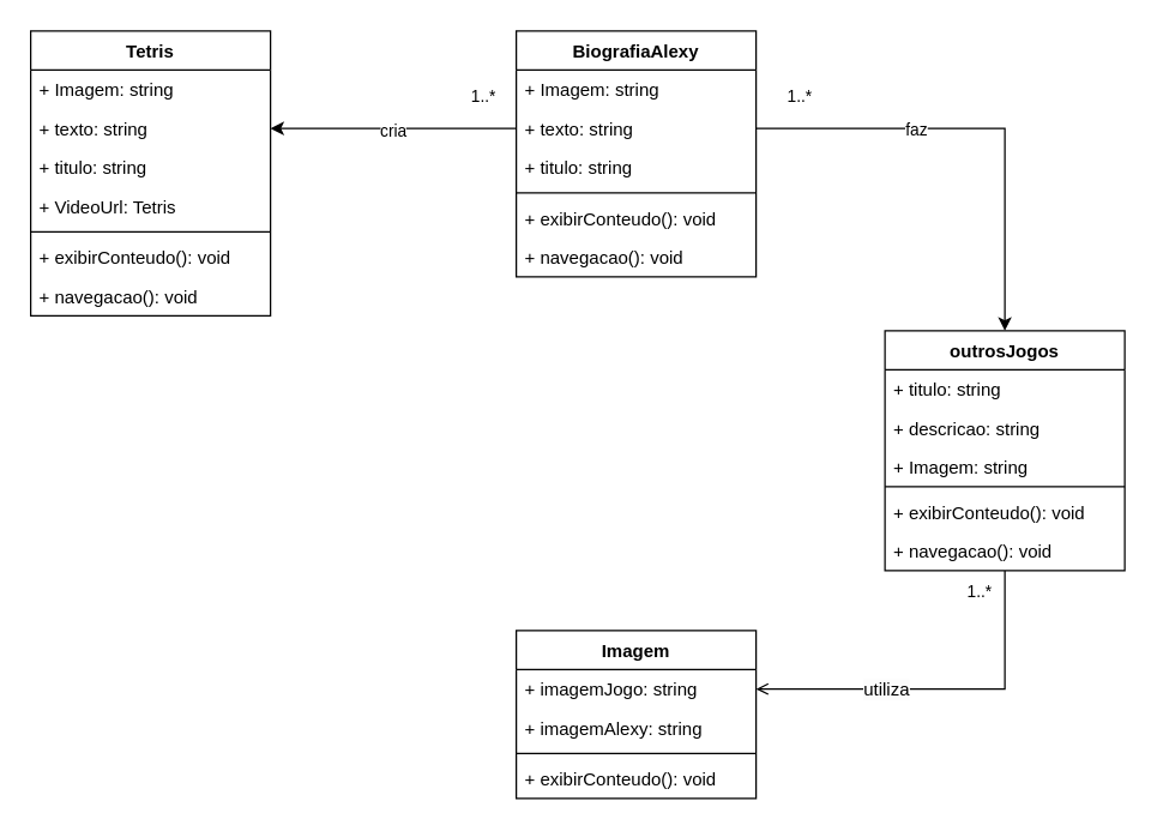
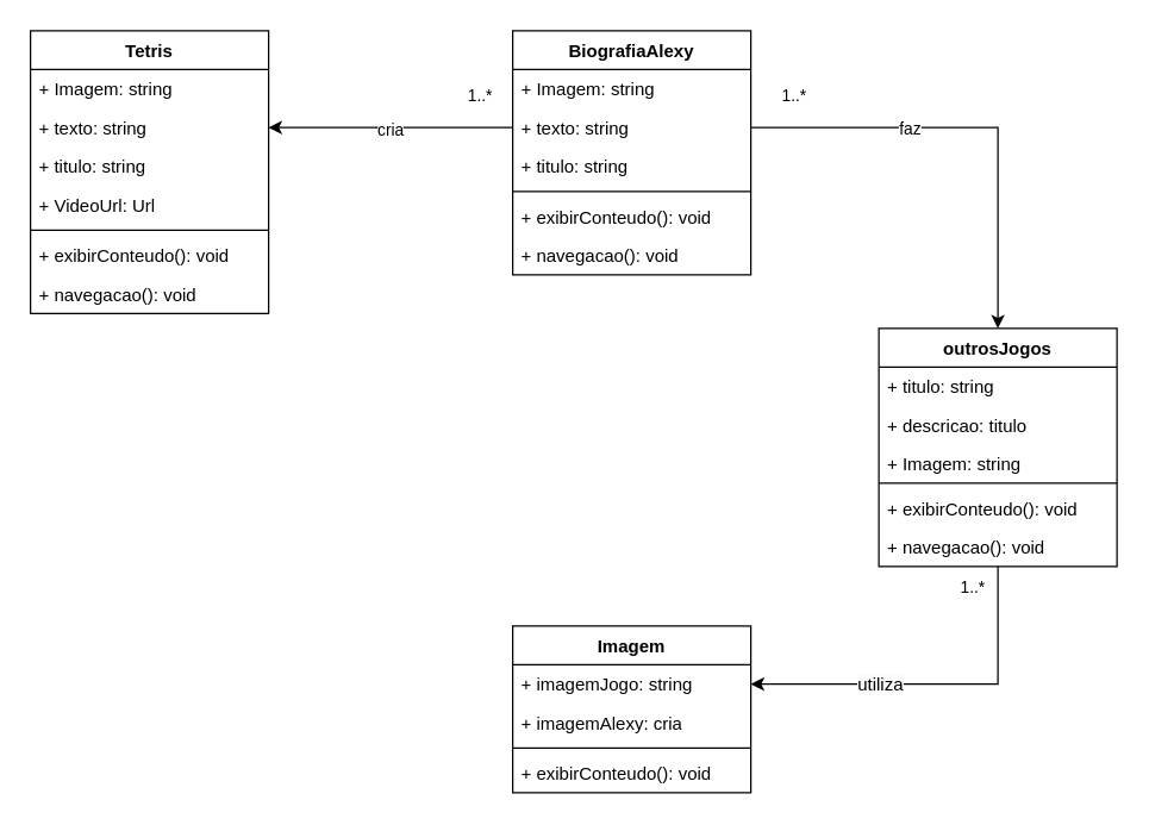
  <mxCell id="0" />
  <mxCell id="1" parent="0" />
  <mxCell id="2" value="BiografiaAlexy" style="swimlane;fontStyle=1;align=center;verticalAlign=top;childLayout=stackLayout;horizontal=1;startSize=26;horizontalStack=0;resizeParent=1;resizeParentMax=0;resizeLast=0;collapsible=1;marginBottom=0;whiteSpace=wrap;html=1;" vertex="1" parent="1"><mxGeometry x="344" y="20" width="160" height="164" as="geometry" /></mxCell>
  <mxCell id="3" value="+ Imagem: string" style="text;strokeColor=none;fillColor=none;align=left;verticalAlign=top;spacingLeft=4;spacingRight=4;overflow=hidden;rotatable=0;points=[[0,0.5],[1,0.5]];portConstraint=eastwest;whiteSpace=wrap;html=1;" vertex="1" parent="2"><mxGeometry y="26" width="160" height="26" as="geometry" /></mxCell>
  <mxCell id="4" value="+ texto: string" style="text;strokeColor=none;fillColor=none;align=left;verticalAlign=top;spacingLeft=4;spacingRight=4;overflow=hidden;rotatable=0;points=[[0,0.5],[1,0.5]];portConstraint=eastwest;whiteSpace=wrap;html=1;" vertex="1" parent="2"><mxGeometry y="52" width="160" height="26" as="geometry" /></mxCell>
  <mxCell id="5" value="+ titulo: string" style="text;strokeColor=none;fillColor=none;align=left;verticalAlign=top;spacingLeft=4;spacingRight=4;overflow=hidden;rotatable=0;points=[[0,0.5],[1,0.5]];portConstraint=eastwest;whiteSpace=wrap;html=1;" vertex="1" parent="2"><mxGeometry y="78" width="160" height="26" as="geometry" /></mxCell>
  <mxCell id="6" value="" style="line;strokeWidth=1;fillColor=none;align=left;verticalAlign=middle;spacingTop=-1;spacingLeft=3;spacingRight=3;rotatable=0;labelPosition=right;points=[];portConstraint=eastwest;strokeColor=inherit;" vertex="1" parent="2"><mxGeometry y="104" width="160" height="8" as="geometry" /></mxCell>
  <mxCell id="7" value="+ exibirConteudo(): void" style="text;strokeColor=none;fillColor=none;align=left;verticalAlign=top;spacingLeft=4;spacingRight=4;overflow=hidden;rotatable=0;points=[[0,0.5],[1,0.5]];portConstraint=eastwest;whiteSpace=wrap;html=1;" vertex="1" parent="2"><mxGeometry y="112" width="160" height="26" as="geometry" /></mxCell>
  <mxCell id="8" value="+ navegacao(): void" style="text;strokeColor=none;fillColor=none;align=left;verticalAlign=top;spacingLeft=4;spacingRight=4;overflow=hidden;rotatable=0;points=[[0,0.5],[1,0.5]];portConstraint=eastwest;whiteSpace=wrap;html=1;" vertex="1" parent="2"><mxGeometry y="138" width="160" height="26" as="geometry" /></mxCell>
  <mxCell id="9" value="Tetris" style="swimlane;fontStyle=1;align=center;verticalAlign=top;childLayout=stackLayout;horizontal=1;startSize=26;horizontalStack=0;resizeParent=1;resizeParentMax=0;resizeLast=0;collapsible=1;marginBottom=0;whiteSpace=wrap;html=1;" vertex="1" parent="1"><mxGeometry x="20" y="20" width="160" height="190" as="geometry" /></mxCell>
  <mxCell id="10" value="+ Imagem: string" style="text;strokeColor=none;fillColor=none;align=left;verticalAlign=top;spacingLeft=4;spacingRight=4;overflow=hidden;rotatable=0;points=[[0,0.5],[1,0.5]];portConstraint=eastwest;whiteSpace=wrap;html=1;" vertex="1" parent="9"><mxGeometry y="26" width="160" height="26" as="geometry" /></mxCell>
  <mxCell id="11" value="+ texto: string" style="text;strokeColor=none;fillColor=none;align=left;verticalAlign=top;spacingLeft=4;spacingRight=4;overflow=hidden;rotatable=0;points=[[0,0.5],[1,0.5]];portConstraint=eastwest;whiteSpace=wrap;html=1;" vertex="1" parent="9"><mxGeometry y="52" width="160" height="26" as="geometry" /></mxCell>
  <mxCell id="12" value="+ titulo: string" style="text;strokeColor=none;fillColor=none;align=left;verticalAlign=top;spacingLeft=4;spacingRight=4;overflow=hidden;rotatable=0;points=[[0,0.5],[1,0.5]];portConstraint=eastwest;whiteSpace=wrap;html=1;" vertex="1" parent="9"><mxGeometry y="78" width="160" height="26" as="geometry" /></mxCell>
- <mxCell id="13" value="+ VideoUrl: Tetris" style="text;strokeColor=none;fillColor=none;align=left;verticalAlign=top;spacingLeft=4;spacingRight=4;overflow=hidden;rotatable=0;points=[[0,0.5],[1,0.5]];portConstraint=eastwest;whiteSpace=wrap;html=1;" vertex="1" parent="9"><mxGeometry y="104" width="160" height="26" as="geometry" /></mxCell>
+ <mxCell id="13" value="+ VideoUrl: Url" style="text;strokeColor=none;fillColor=none;align=left;verticalAlign=top;spacingLeft=4;spacingRight=4;overflow=hidden;rotatable=0;points=[[0,0.5],[1,0.5]];portConstraint=eastwest;whiteSpace=wrap;html=1;" vertex="1" parent="9"><mxGeometry y="104" width="160" height="26" as="geometry" /></mxCell>
  <mxCell id="14" value="" style="line;strokeWidth=1;fillColor=none;align=left;verticalAlign=middle;spacingTop=-1;spacingLeft=3;spacingRight=3;rotatable=0;labelPosition=right;points=[];portConstraint=eastwest;strokeColor=inherit;" vertex="1" parent="9"><mxGeometry y="130" width="160" height="8" as="geometry" /></mxCell>
  <mxCell id="15" value="+ exibirConteudo(): void" style="text;strokeColor=none;fillColor=none;align=left;verticalAlign=top;spacingLeft=4;spacingRight=4;overflow=hidden;rotatable=0;points=[[0,0.5],[1,0.5]];portConstraint=eastwest;whiteSpace=wrap;html=1;" vertex="1" parent="9"><mxGeometry y="138" width="160" height="26" as="geometry" /></mxCell>
  <mxCell id="16" value="+ navegacao(): void" style="text;strokeColor=none;fillColor=none;align=left;verticalAlign=top;spacingLeft=4;spacingRight=4;overflow=hidden;rotatable=0;points=[[0,0.5],[1,0.5]];portConstraint=eastwest;whiteSpace=wrap;html=1;" vertex="1" parent="9"><mxGeometry y="164" width="160" height="26" as="geometry" /></mxCell>
- <mxCell id="17" style="edgeStyle=orthogonalEdgeStyle;rounded=0;orthogonalLoop=1;jettySize=auto;html=1;entryX=1;entryY=0.5;entryDx=0;entryDy=0;endArrow=open;" edge="1" parent="1" source="19" target="27"><mxGeometry relative="1" as="geometry" /></mxCell>
+ <mxCell id="17" style="edgeStyle=orthogonalEdgeStyle;rounded=0;orthogonalLoop=1;jettySize=auto;html=1;entryX=1;entryY=0.5;entryDx=0;entryDy=0;" edge="1" parent="1" source="19" target="27"><mxGeometry relative="1" as="geometry" /></mxCell>
  <mxCell id="18" value="&lt;span style=&quot;font-size: 12px; text-wrap: wrap; background-color: rgb(251, 251, 251);&quot;&gt;utiliza&lt;/span&gt;" style="edgeLabel;html=1;align=center;verticalAlign=middle;resizable=0;points=[];" vertex="1" connectable="0" parent="17"><mxGeometry x="0.299" y="3" relative="1" as="geometry"><mxPoint y="-3" as="offset" /></mxGeometry></mxCell>
  <mxCell id="19" value="outrosJogos" style="swimlane;fontStyle=1;align=center;verticalAlign=top;childLayout=stackLayout;horizontal=1;startSize=26;horizontalStack=0;resizeParent=1;resizeParentMax=0;resizeLast=0;collapsible=1;marginBottom=0;whiteSpace=wrap;html=1;" vertex="1" parent="1"><mxGeometry x="590" y="220" width="160" height="160" as="geometry" /></mxCell>
  <mxCell id="20" value="+ titulo: string" style="text;strokeColor=none;fillColor=none;align=left;verticalAlign=top;spacingLeft=4;spacingRight=4;overflow=hidden;rotatable=0;points=[[0,0.5],[1,0.5]];portConstraint=eastwest;whiteSpace=wrap;html=1;" vertex="1" parent="19"><mxGeometry y="26" width="160" height="26" as="geometry" /></mxCell>
- <mxCell id="21" value="+ descricao: string" style="text;strokeColor=none;fillColor=none;align=left;verticalAlign=top;spacingLeft=4;spacingRight=4;overflow=hidden;rotatable=0;points=[[0,0.5],[1,0.5]];portConstraint=eastwest;whiteSpace=wrap;html=1;" vertex="1" parent="19"><mxGeometry y="52" width="160" height="26" as="geometry" /></mxCell>
+ <mxCell id="21" value="+ descricao: titulo" style="text;strokeColor=none;fillColor=none;align=left;verticalAlign=top;spacingLeft=4;spacingRight=4;overflow=hidden;rotatable=0;points=[[0,0.5],[1,0.5]];portConstraint=eastwest;whiteSpace=wrap;html=1;" vertex="1" parent="19"><mxGeometry y="52" width="160" height="26" as="geometry" /></mxCell>
  <mxCell id="22" value="+ Imagem: string" style="text;strokeColor=none;fillColor=none;align=left;verticalAlign=top;spacingLeft=4;spacingRight=4;overflow=hidden;rotatable=0;points=[[0,0.5],[1,0.5]];portConstraint=eastwest;whiteSpace=wrap;html=1;" vertex="1" parent="19"><mxGeometry y="78" width="160" height="22" as="geometry" /></mxCell>
  <mxCell id="23" value="" style="line;strokeWidth=1;fillColor=none;align=left;verticalAlign=middle;spacingTop=-1;spacingLeft=3;spacingRight=3;rotatable=0;labelPosition=right;points=[];portConstraint=eastwest;strokeColor=inherit;" vertex="1" parent="19"><mxGeometry y="100" width="160" height="8" as="geometry" /></mxCell>
  <mxCell id="24" value="+ exibirConteudo(): void" style="text;strokeColor=none;fillColor=none;align=left;verticalAlign=top;spacingLeft=4;spacingRight=4;overflow=hidden;rotatable=0;points=[[0,0.5],[1,0.5]];portConstraint=eastwest;whiteSpace=wrap;html=1;" vertex="1" parent="19"><mxGeometry y="108" width="160" height="26" as="geometry" /></mxCell>
  <mxCell id="25" value="+ navegacao(): void" style="text;strokeColor=none;fillColor=none;align=left;verticalAlign=top;spacingLeft=4;spacingRight=4;overflow=hidden;rotatable=0;points=[[0,0.5],[1,0.5]];portConstraint=eastwest;whiteSpace=wrap;html=1;" vertex="1" parent="19"><mxGeometry y="134" width="160" height="26" as="geometry" /></mxCell>
  <mxCell id="26" value="Imagem" style="swimlane;fontStyle=1;align=center;verticalAlign=top;childLayout=stackLayout;horizontal=1;startSize=26;horizontalStack=0;resizeParent=1;resizeParentMax=0;resizeLast=0;collapsible=1;marginBottom=0;whiteSpace=wrap;html=1;" vertex="1" parent="1"><mxGeometry x="344" y="420" width="160" height="112" as="geometry" /></mxCell>
  <mxCell id="27" value="+ imagemJogo: string" style="text;strokeColor=none;fillColor=none;align=left;verticalAlign=top;spacingLeft=4;spacingRight=4;overflow=hidden;rotatable=0;points=[[0,0.5],[1,0.5]];portConstraint=eastwest;whiteSpace=wrap;html=1;" vertex="1" parent="26"><mxGeometry y="26" width="160" height="26" as="geometry" /></mxCell>
- <mxCell id="28" value="+ imagemAlexy: string" style="text;strokeColor=none;fillColor=none;align=left;verticalAlign=top;spacingLeft=4;spacingRight=4;overflow=hidden;rotatable=0;points=[[0,0.5],[1,0.5]];portConstraint=eastwest;whiteSpace=wrap;html=1;" vertex="1" parent="26"><mxGeometry y="52" width="160" height="26" as="geometry" /></mxCell>
+ <mxCell id="28" value="+ imagemAlexy: cria" style="text;strokeColor=none;fillColor=none;align=left;verticalAlign=top;spacingLeft=4;spacingRight=4;overflow=hidden;rotatable=0;points=[[0,0.5],[1,0.5]];portConstraint=eastwest;whiteSpace=wrap;html=1;" vertex="1" parent="26"><mxGeometry y="52" width="160" height="26" as="geometry" /></mxCell>
  <mxCell id="29" value="" style="line;strokeWidth=1;fillColor=none;align=left;verticalAlign=middle;spacingTop=-1;spacingLeft=3;spacingRight=3;rotatable=0;labelPosition=right;points=[];portConstraint=eastwest;strokeColor=inherit;" vertex="1" parent="26"><mxGeometry y="78" width="160" height="8" as="geometry" /></mxCell>
  <mxCell id="30" value="+ exibirConteudo(): void" style="text;strokeColor=none;fillColor=none;align=left;verticalAlign=top;spacingLeft=4;spacingRight=4;overflow=hidden;rotatable=0;points=[[0,0.5],[1,0.5]];portConstraint=eastwest;whiteSpace=wrap;html=1;" vertex="1" parent="26"><mxGeometry y="86" width="160" height="26" as="geometry" /></mxCell>
  <mxCell id="31" style="edgeStyle=orthogonalEdgeStyle;rounded=0;orthogonalLoop=1;jettySize=auto;html=1;entryX=1;entryY=0.5;entryDx=0;entryDy=0;" edge="1" parent="1" source="4" target="11"><mxGeometry relative="1" as="geometry"><mxPoint x="190" y="85" as="targetPoint" /></mxGeometry></mxCell>
  <mxCell id="32" value="cria" style="edgeLabel;html=1;align=center;verticalAlign=middle;resizable=0;points=[];" vertex="1" connectable="0" parent="31"><mxGeometry x="0.008" y="1" relative="1" as="geometry"><mxPoint as="offset" /></mxGeometry></mxCell>
  <mxCell id="33" style="edgeStyle=orthogonalEdgeStyle;rounded=0;orthogonalLoop=1;jettySize=auto;html=1;entryX=0.5;entryY=0;entryDx=0;entryDy=0;" edge="1" parent="1" source="4" target="19"><mxGeometry relative="1" as="geometry" /></mxCell>
  <mxCell id="34" value="faz" style="edgeLabel;html=1;align=center;verticalAlign=middle;resizable=0;points=[];" vertex="1" connectable="0" parent="33"><mxGeometry x="-0.369" y="-4" relative="1" as="geometry"><mxPoint x="11" y="-4" as="offset" /></mxGeometry></mxCell>
  <mxCell id="35" value="1..*" style="edgeLabel;html=1;align=center;verticalAlign=middle;resizable=0;points=[];" vertex="1" connectable="0" parent="1"><mxGeometry x="329.824" y="60" as="geometry"><mxPoint x="-8" y="3" as="offset" /></mxGeometry></mxCell>
  <mxCell id="36" value="1..*" style="edgeLabel;html=1;align=center;verticalAlign=middle;resizable=0;points=[];" vertex="1" connectable="0" parent="1"><mxGeometry x="660.004" y="390" as="geometry"><mxPoint x="-8" y="3" as="offset" /></mxGeometry></mxCell>
  <mxCell id="37" value="1..*" style="edgeLabel;html=1;align=center;verticalAlign=middle;resizable=0;points=[];" vertex="1" connectable="0" parent="1"><mxGeometry x="540.004" y="60" as="geometry"><mxPoint x="-8" y="3" as="offset" /></mxGeometry></mxCell>
